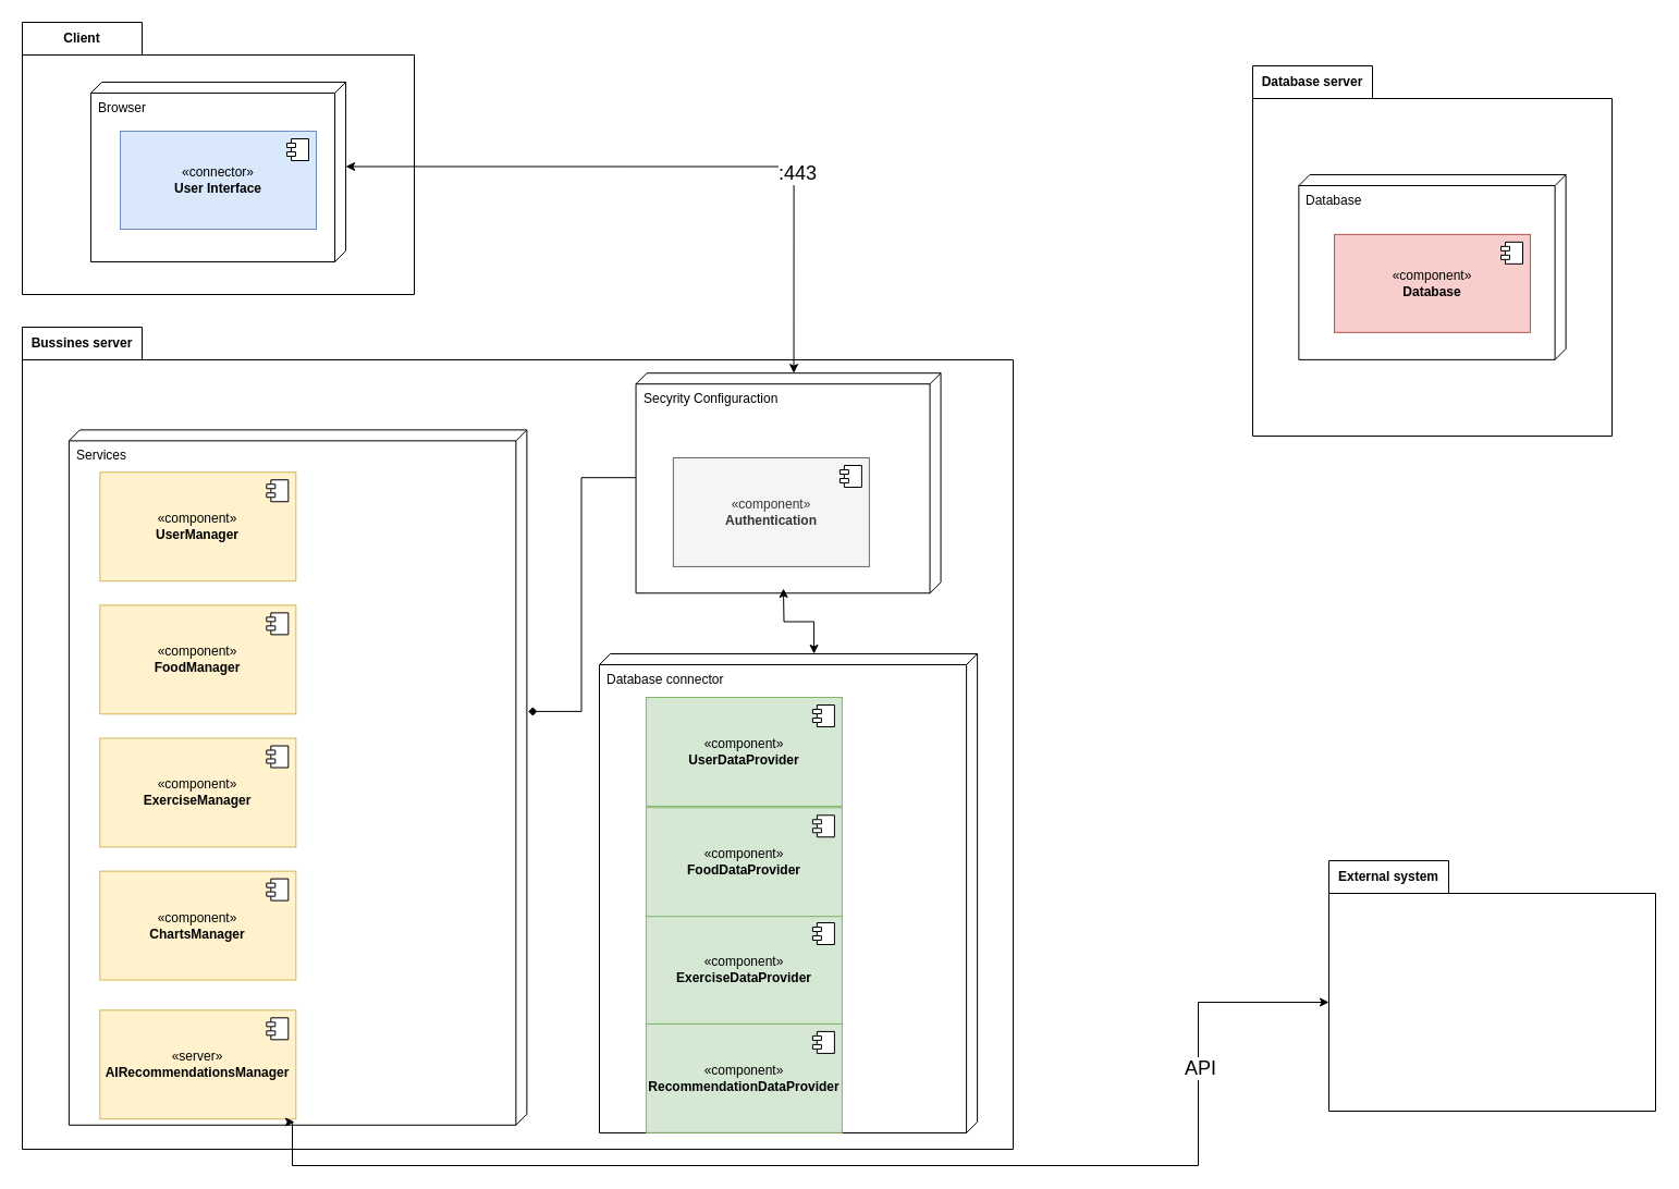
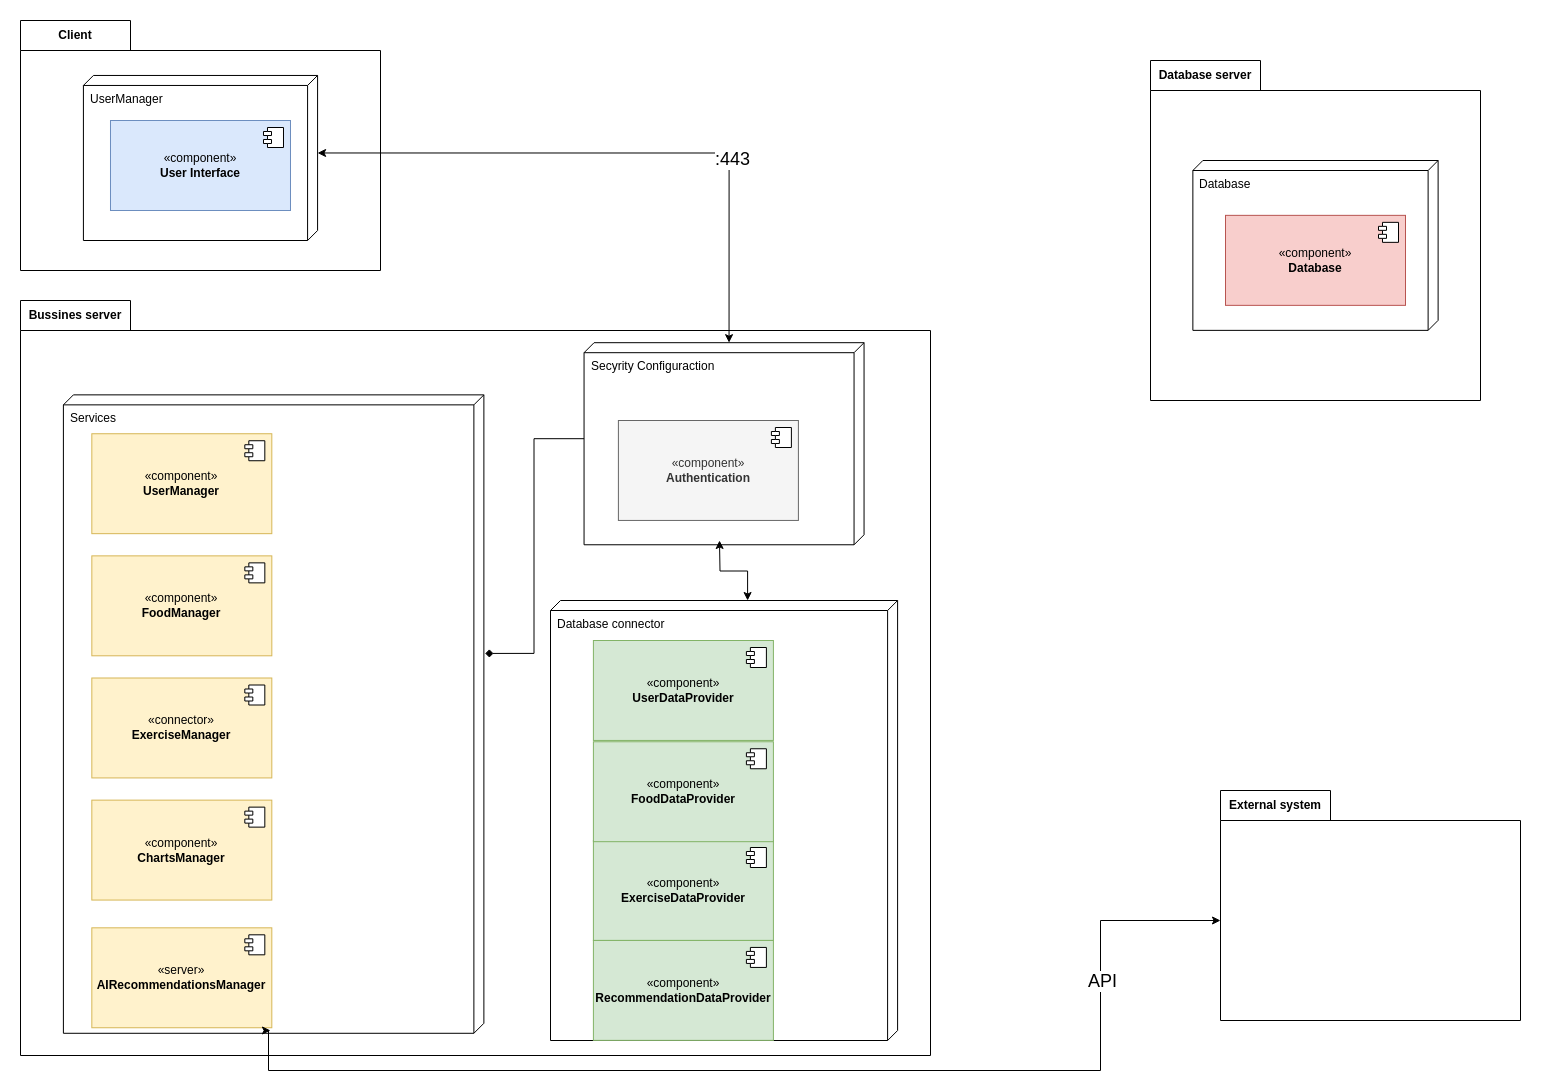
  <mxCell id="0" />
  <mxCell id="1" parent="0" />
  <mxCell id="2" value="Client" style="shape=folder;fontStyle=1;tabWidth=110;tabHeight=30;tabPosition=left;html=1;boundedLbl=1;labelInHeader=1;container=1;collapsible=0;whiteSpace=wrap;" parent="1" vertex="1"><mxGeometry x="20" y="20" width="360" height="250" as="geometry" /></mxCell>
  <mxCell id="3" value="" style="html=1;strokeColor=none;resizeWidth=1;resizeHeight=1;fillColor=none;part=1;connectable=0;allowArrows=0;deletable=0;whiteSpace=wrap;" parent="2" vertex="1"><mxGeometry width="310.909" height="147.368" relative="1" as="geometry"><mxPoint y="30" as="offset" /></mxGeometry></mxCell>
- <mxCell id="4" value="Browser" style="verticalAlign=top;align=left;shape=cube;size=10;direction=south;fontStyle=0;html=1;boundedLbl=1;spacingLeft=5;whiteSpace=wrap;" parent="2" vertex="1"><mxGeometry x="62.902" y="54.95" width="234.18" height="165.05" as="geometry" /></mxCell>
- <mxCell id="5" value="«connector»&lt;br&gt;&lt;b&gt;User Interface&lt;br&gt;&lt;/b&gt;" style="html=1;dropTarget=0;whiteSpace=wrap;fillColor=#dae8fc;strokeColor=#6c8ebf;" parent="2" vertex="1"><mxGeometry x="89.99" y="100" width="180" height="90" as="geometry" /></mxCell>
+ <mxCell id="4" value="UserManager" style="verticalAlign=top;align=left;shape=cube;size=10;direction=south;fontStyle=0;html=1;boundedLbl=1;spacingLeft=5;whiteSpace=wrap;" parent="2" vertex="1"><mxGeometry x="62.902" y="54.95" width="234.18" height="165.05" as="geometry" /></mxCell>
+ <mxCell id="5" value="«component»&lt;br&gt;&lt;b&gt;User Interface&lt;br&gt;&lt;/b&gt;" style="html=1;dropTarget=0;whiteSpace=wrap;fillColor=#dae8fc;strokeColor=#6c8ebf;" parent="2" vertex="1"><mxGeometry x="89.99" y="100" width="180" height="90" as="geometry" /></mxCell>
  <mxCell id="6" value="" style="shape=module;jettyWidth=8;jettyHeight=4;" parent="5" vertex="1"><mxGeometry x="1" width="20" height="20" relative="1" as="geometry"><mxPoint x="-27" y="7" as="offset" /></mxGeometry></mxCell>
  <mxCell id="7" value="Bussines server" style="shape=folder;fontStyle=1;tabWidth=110;tabHeight=30;tabPosition=left;html=1;boundedLbl=1;labelInHeader=1;container=1;collapsible=0;whiteSpace=wrap;" parent="1" vertex="1"><mxGeometry x="20" y="300" width="910" height="755" as="geometry" /></mxCell>
  <mxCell id="8" value="" style="html=1;strokeColor=none;resizeWidth=1;resizeHeight=1;fillColor=none;part=1;connectable=0;allowArrows=0;deletable=0;whiteSpace=wrap;" parent="7" vertex="1"><mxGeometry width="910" height="344.191" relative="1" as="geometry"><mxPoint y="-50" as="offset" /></mxGeometry></mxCell>
  <mxCell id="9" value="Database connector" style="verticalAlign=top;align=left;shape=cube;size=10;direction=south;fontStyle=0;html=1;boundedLbl=1;spacingLeft=5;whiteSpace=wrap;" parent="7" vertex="1"><mxGeometry x="530" y="300" width="347.1" height="440" as="geometry" /></mxCell>
  <mxCell id="10" value="Services" style="verticalAlign=top;align=left;shape=cube;size=10;direction=south;fontStyle=0;html=1;boundedLbl=1;spacingLeft=5;whiteSpace=wrap;" parent="7" vertex="1"><mxGeometry x="42.9" y="94.375" width="420.48" height="638.419" as="geometry" /></mxCell>
  <mxCell id="11" value="Secyrity Configuraction" style="verticalAlign=top;align=left;shape=cube;size=10;direction=south;fontStyle=0;html=1;boundedLbl=1;spacingLeft=5;whiteSpace=wrap;" parent="7" vertex="1"><mxGeometry x="563.55" y="42.191" width="280" height="202.074" as="geometry" /></mxCell>
  <mxCell id="12" value="«component»&lt;br&gt;&lt;b style=&quot;border-color: var(--border-color);&quot;&gt;ExerciseDataProvider&lt;/b&gt;&lt;b&gt;&lt;br&gt;&lt;/b&gt;" style="html=1;dropTarget=0;whiteSpace=wrap;fillColor=#d5e8d4;strokeColor=#82b366;" parent="7" vertex="1"><mxGeometry x="572.9" y="539.999" width="180" height="99.926" as="geometry" /></mxCell>
  <mxCell id="13" value="" style="shape=module;jettyWidth=8;jettyHeight=4;" parent="12" vertex="1"><mxGeometry x="1" width="20" height="20" relative="1" as="geometry"><mxPoint x="-27" y="7" as="offset" /></mxGeometry></mxCell>
  <mxCell id="14" value="«component»&lt;br&gt;&lt;b style=&quot;border-color: var(--border-color);&quot;&gt;FoodDataProvider&lt;/b&gt;&lt;b&gt;&lt;br&gt;&lt;/b&gt;" style="html=1;dropTarget=0;whiteSpace=wrap;fillColor=#d5e8d4;strokeColor=#82b366;" parent="7" vertex="1"><mxGeometry x="572.9" y="441.249" width="180" height="99.926" as="geometry" /></mxCell>
  <mxCell id="15" value="" style="shape=module;jettyWidth=8;jettyHeight=4;" parent="14" vertex="1"><mxGeometry x="1" width="20" height="20" relative="1" as="geometry"><mxPoint x="-27" y="7" as="offset" /></mxGeometry></mxCell>
  <mxCell id="16" value="«component»&lt;br&gt;&lt;b&gt;User&lt;/b&gt;&lt;b style=&quot;border-color: var(--border-color);&quot;&gt;DataProvider&lt;/b&gt;&lt;b&gt;&lt;br&gt;&lt;/b&gt;" style="html=1;dropTarget=0;whiteSpace=wrap;fillColor=#d5e8d4;strokeColor=#82b366;" parent="7" vertex="1"><mxGeometry x="572.9" y="340" width="180" height="99.926" as="geometry" /></mxCell>
  <mxCell id="17" value="" style="shape=module;jettyWidth=8;jettyHeight=4;" parent="16" vertex="1"><mxGeometry x="1" width="20" height="20" relative="1" as="geometry"><mxPoint x="-27" y="7" as="offset" /></mxGeometry></mxCell>
  <mxCell id="18" value="«component»&lt;br&gt;&lt;b&gt;Authentication&lt;/b&gt;" style="html=1;dropTarget=0;whiteSpace=wrap;fillColor=#f5f5f5;strokeColor=#666666;fontColor=#333333;" parent="7" vertex="1"><mxGeometry x="597.9" y="119.998" width="180" height="99.926" as="geometry" /></mxCell>
  <mxCell id="19" value="" style="shape=module;jettyWidth=8;jettyHeight=4;" parent="18" vertex="1"><mxGeometry x="1" width="20" height="20" relative="1" as="geometry"><mxPoint x="-27" y="7" as="offset" /></mxGeometry></mxCell>
  <mxCell id="20" value="«component»&lt;br&gt;&lt;b&gt;UserManager&lt;br&gt;&lt;/b&gt;" style="html=1;dropTarget=0;whiteSpace=wrap;fillColor=#fff2cc;strokeColor=#d6b656;" parent="7" vertex="1"><mxGeometry x="71.324" y="133.235" width="180" height="99.926" as="geometry" /></mxCell>
  <mxCell id="21" value="" style="shape=module;jettyWidth=8;jettyHeight=4;" parent="20" vertex="1"><mxGeometry x="1" width="20" height="20" relative="1" as="geometry"><mxPoint x="-27" y="7" as="offset" /></mxGeometry></mxCell>
  <mxCell id="22" value="«component»&lt;br&gt;&lt;b&gt;FoodManager&lt;br&gt;&lt;/b&gt;" style="html=1;dropTarget=0;whiteSpace=wrap;fillColor=#fff2cc;strokeColor=#d6b656;" parent="7" vertex="1"><mxGeometry x="71.329" y="255.368" width="180" height="99.926" as="geometry" /></mxCell>
  <mxCell id="23" value="" style="shape=module;jettyWidth=8;jettyHeight=4;" parent="22" vertex="1"><mxGeometry x="1" width="20" height="20" relative="1" as="geometry"><mxPoint x="-27" y="7" as="offset" /></mxGeometry></mxCell>
- <mxCell id="24" value="«component»&lt;br&gt;&lt;b&gt;ExerciseManager&lt;br&gt;&lt;/b&gt;" style="html=1;dropTarget=0;whiteSpace=wrap;fillColor=#fff2cc;strokeColor=#d6b656;" parent="7" vertex="1"><mxGeometry x="71.324" y="377.5" width="180" height="99.926" as="geometry" /></mxCell>
+ <mxCell id="24" value="«connector»&lt;br&gt;&lt;b&gt;ExerciseManager&lt;br&gt;&lt;/b&gt;" style="html=1;dropTarget=0;whiteSpace=wrap;fillColor=#fff2cc;strokeColor=#d6b656;" parent="7" vertex="1"><mxGeometry x="71.324" y="377.5" width="180" height="99.926" as="geometry" /></mxCell>
  <mxCell id="25" value="" style="shape=module;jettyWidth=8;jettyHeight=4;" parent="24" vertex="1"><mxGeometry x="1" width="20" height="20" relative="1" as="geometry"><mxPoint x="-27" y="7" as="offset" /></mxGeometry></mxCell>
  <mxCell id="26" value="«component»&lt;br&gt;&lt;b&gt;ChartsManager&lt;br&gt;&lt;/b&gt;" style="html=1;dropTarget=0;whiteSpace=wrap;fillColor=#fff2cc;strokeColor=#d6b656;" parent="7" vertex="1"><mxGeometry x="71.323" y="499.632" width="180" height="99.926" as="geometry" /></mxCell>
  <mxCell id="27" value="" style="shape=module;jettyWidth=8;jettyHeight=4;" parent="26" vertex="1"><mxGeometry x="1" width="20" height="20" relative="1" as="geometry"><mxPoint x="-27" y="7" as="offset" /></mxGeometry></mxCell>
  <mxCell id="28" style="edgeStyle=orthogonalEdgeStyle;rounded=0;orthogonalLoop=1;jettySize=auto;html=1;exitX=0;exitY=0;exitDx=96;exitDy=280;exitPerimeter=0;entryX=0.405;entryY=-0.003;entryDx=0;entryDy=0;entryPerimeter=0;endArrow=diamond;" parent="7" source="11" target="10" edge="1"><mxGeometry relative="1" as="geometry" /></mxCell>
  <mxCell id="29" style="edgeStyle=orthogonalEdgeStyle;rounded=0;orthogonalLoop=1;jettySize=auto;html=1;entryX=0;entryY=0;entryDx=0;entryDy=150;entryPerimeter=0;startArrow=classic;startFill=1;" parent="7" target="9" edge="1"><mxGeometry relative="1" as="geometry"><mxPoint x="699" y="240" as="sourcePoint" /></mxGeometry></mxCell>
  <mxCell id="30" value="«server»&lt;b&gt;&lt;br&gt;AIRecommendationsManager&lt;br&gt;&lt;/b&gt;" style="html=1;dropTarget=0;whiteSpace=wrap;fillColor=#fff2cc;strokeColor=#d6b656;" parent="7" vertex="1"><mxGeometry x="71.323" y="627.316" width="180" height="99.926" as="geometry" /></mxCell>
  <mxCell id="31" value="" style="shape=module;jettyWidth=8;jettyHeight=4;" parent="30" vertex="1"><mxGeometry x="1" width="20" height="20" relative="1" as="geometry"><mxPoint x="-27" y="7" as="offset" /></mxGeometry></mxCell>
  <mxCell id="32" value="«component»&lt;br&gt;&lt;b style=&quot;border-color: var(--border-color);&quot;&gt;RecommendationDataProvider&lt;/b&gt;&lt;b&gt;&lt;br&gt;&lt;/b&gt;" style="html=1;dropTarget=0;whiteSpace=wrap;fillColor=#d5e8d4;strokeColor=#82b366;" parent="7" vertex="1"><mxGeometry x="572.9" y="639.929" width="180" height="99.926" as="geometry" /></mxCell>
  <mxCell id="33" value="" style="shape=module;jettyWidth=8;jettyHeight=4;" parent="32" vertex="1"><mxGeometry x="1" width="20" height="20" relative="1" as="geometry"><mxPoint x="-27" y="7" as="offset" /></mxGeometry></mxCell>
  <mxCell id="34" value="Database server" style="shape=folder;fontStyle=1;tabWidth=110;tabHeight=30;tabPosition=left;html=1;boundedLbl=1;labelInHeader=1;container=1;collapsible=0;whiteSpace=wrap;" parent="1" vertex="1"><mxGeometry x="1150" y="60" width="330" height="340" as="geometry" /></mxCell>
  <mxCell id="35" value="" style="html=1;strokeColor=none;resizeWidth=1;resizeHeight=1;fillColor=none;part=1;connectable=0;allowArrows=0;deletable=0;whiteSpace=wrap;" parent="34" vertex="1"><mxGeometry width="330" height="115.0" relative="1" as="geometry"><mxPoint y="30" as="offset" /></mxGeometry></mxCell>
  <mxCell id="36" value="Database" style="verticalAlign=top;align=left;shape=cube;size=10;direction=south;fontStyle=0;html=1;boundedLbl=1;spacingLeft=5;whiteSpace=wrap;" parent="34" vertex="1"><mxGeometry x="42.37" y="100" width="245.25" height="169.85" as="geometry" /></mxCell>
  <mxCell id="37" value="«component»&lt;br&gt;&lt;b&gt;Database&lt;br&gt;&lt;/b&gt;" style="html=1;dropTarget=0;whiteSpace=wrap;fillColor=#f8cecc;strokeColor=#b85450;" parent="34" vertex="1"><mxGeometry x="75" y="154.85" width="180" height="90" as="geometry" /></mxCell>
  <mxCell id="38" value="" style="shape=module;jettyWidth=8;jettyHeight=4;" parent="37" vertex="1"><mxGeometry x="1" width="20" height="20" relative="1" as="geometry"><mxPoint x="-27" y="7" as="offset" /></mxGeometry></mxCell>
  <mxCell id="39" value="External system" style="shape=folder;fontStyle=1;tabWidth=110;tabHeight=30;tabPosition=left;html=1;boundedLbl=1;labelInHeader=1;container=1;collapsible=0;whiteSpace=wrap;" parent="1" vertex="1"><mxGeometry x="1220" y="790" width="300" height="230" as="geometry" /></mxCell>
  <mxCell id="40" value="" style="html=1;strokeColor=none;resizeWidth=1;resizeHeight=1;fillColor=none;part=1;connectable=0;allowArrows=0;deletable=0;whiteSpace=wrap;" parent="39" vertex="1"><mxGeometry width="300" height="100" relative="1" as="geometry"><mxPoint y="30" as="offset" /></mxGeometry></mxCell>
  <mxCell id="41" style="edgeStyle=orthogonalEdgeStyle;rounded=0;orthogonalLoop=1;jettySize=auto;html=1;exitX=0;exitY=0;exitDx=77.525;exitDy=0;exitPerimeter=0;entryX=0;entryY=0;entryDx=0;entryDy=135;entryPerimeter=0;startArrow=classic;startFill=1;" parent="1" source="4" target="11" edge="1"><mxGeometry relative="1" as="geometry" /></mxCell>
  <mxCell id="42" value=":443" style="edgeLabel;html=1;align=center;verticalAlign=middle;resizable=0;points=[];fontSize=18;" parent="41" vertex="1" connectable="0"><mxGeometry x="0.393" y="3" relative="1" as="geometry"><mxPoint y="-1" as="offset" /></mxGeometry></mxCell>
  <mxCell id="43" style="edgeStyle=orthogonalEdgeStyle;rounded=0;orthogonalLoop=1;jettySize=auto;html=1;exitX=0;exitY=0;exitDx=0;exitDy=130;exitPerimeter=0;startArrow=classic;startFill=1;" parent="1" source="39" edge="1"><mxGeometry relative="1" as="geometry"><Array as="points"><mxPoint x="1100" y="920" /><mxPoint x="1100" y="1070" /><mxPoint x="268" y="1070" /><mxPoint x="268" y="1030" /></Array><mxPoint x="270" y="1030" as="targetPoint" /></mxGeometry></mxCell>
  <mxCell id="44" value="API" style="edgeLabel;html=1;align=center;verticalAlign=middle;resizable=0;points=[];fontSize=18;" parent="43" vertex="1" connectable="0"><mxGeometry x="-0.449" y="-4" relative="1" as="geometry"><mxPoint x="46" y="-86" as="offset" /></mxGeometry></mxCell>
